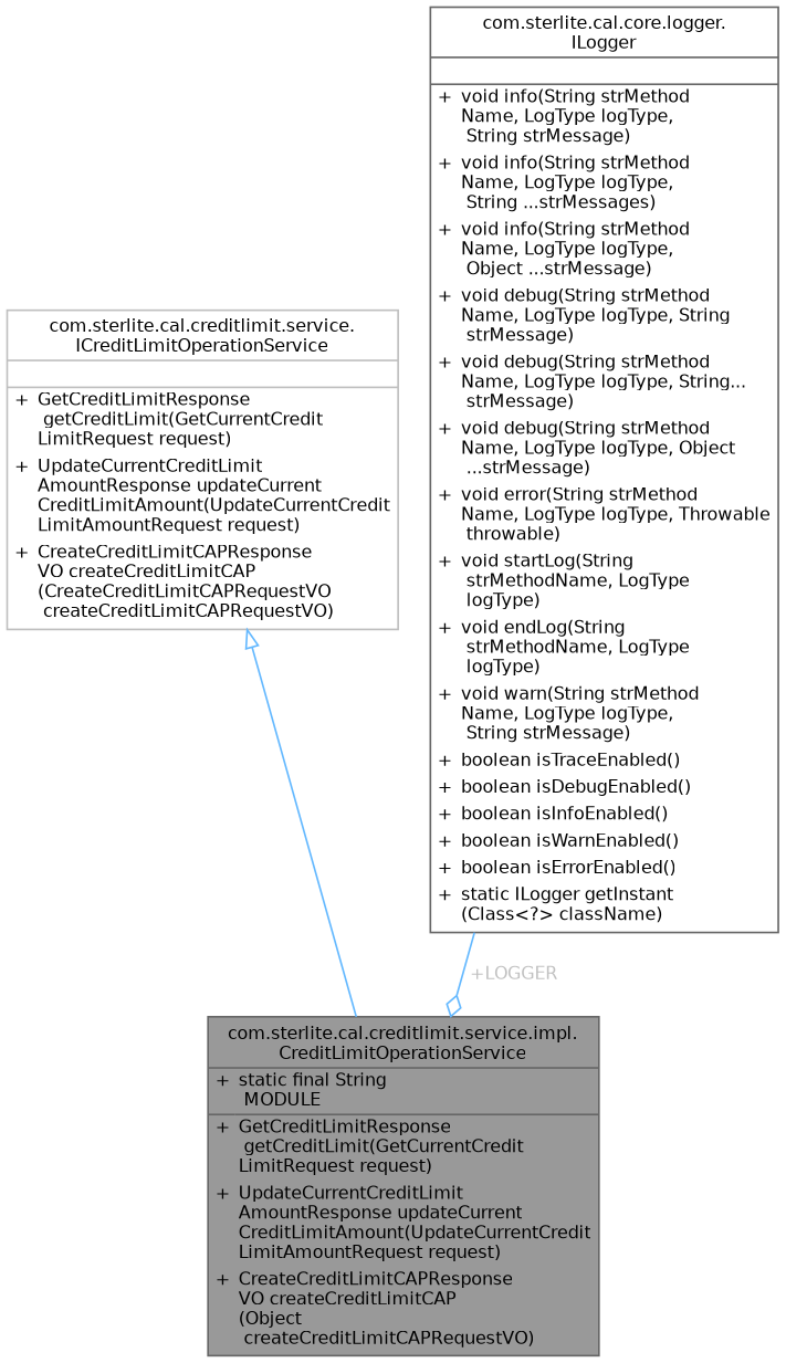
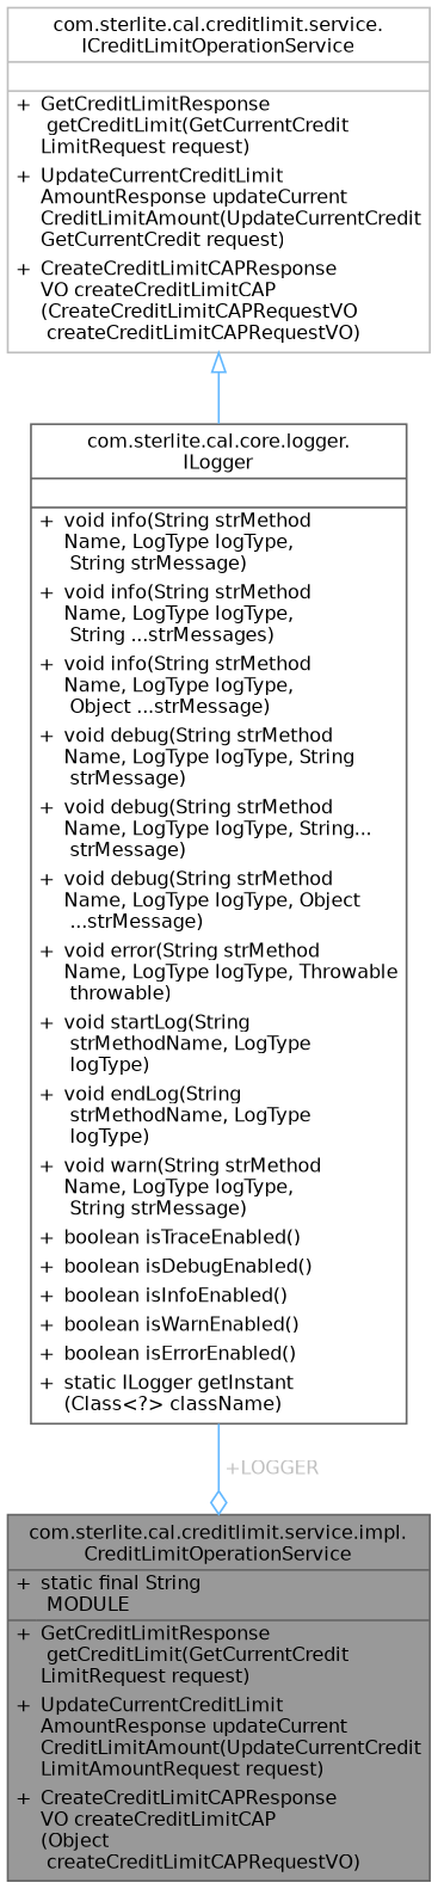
  digraph {
    node [color=gray40 fillcolor=white fontname=Helvetica fontsize=10 shape=plain style=filled]
    edge [color=steelblue1 fontname=Helvetica fontsize=10 labelfontname=Helvetica labelfontsize=10 style=solid]
    n1 [fillcolor=grey60 fontcolor=black height=0.2 label=<<TABLE CELLBORDER="0" BORDER="1"><TR><TD COLSPAN="2" CELLPADDING="1" CELLSPACING="0">com.sterlite.cal.creditlimit.service.impl.<BR ALIGN="LEFT"/>CreditLimitOperationService</TD></TR> <HR/> <TR><TD VALIGN="top" CELLPADDING="1" CELLSPACING="0">+</TD><TD VALIGN="top" ALIGN="LEFT" CELLPADDING="1" CELLSPACING="0">static final String<BR ALIGN="LEFT"/> MODULE<BR ALIGN="LEFT"/></TD></TR> <HR/> <TR><TD VALIGN="top" CELLPADDING="1" CELLSPACING="0">+</TD><TD VALIGN="top" ALIGN="LEFT" CELLPADDING="1" CELLSPACING="0">GetCreditLimitResponse<BR ALIGN="LEFT"/> getCreditLimit(GetCurrentCredit<BR ALIGN="LEFT"/>LimitRequest request)<BR ALIGN="LEFT"/></TD></TR> <TR><TD VALIGN="top" CELLPADDING="1" CELLSPACING="0">+</TD><TD VALIGN="top" ALIGN="LEFT" CELLPADDING="1" CELLSPACING="0">UpdateCurrentCreditLimit<BR ALIGN="LEFT"/>AmountResponse updateCurrent<BR ALIGN="LEFT"/>CreditLimitAmount(UpdateCurrentCredit<BR ALIGN="LEFT"/>LimitAmountRequest request)<BR ALIGN="LEFT"/></TD></TR> <TR><TD VALIGN="top" CELLPADDING="1" CELLSPACING="0">+</TD><TD VALIGN="top" ALIGN="LEFT" CELLPADDING="1" CELLSPACING="0">CreateCreditLimitCAPResponse<BR ALIGN="LEFT"/>VO createCreditLimitCAP<BR ALIGN="LEFT"/>(Object<BR ALIGN="LEFT"/> createCreditLimitCAPRequestVO)<BR ALIGN="LEFT"/></TD></TR> </TABLE>> width=0.4]
-   n2 [color=grey75 height=0.2 label=<<TABLE CELLBORDER="0" BORDER="1"><TR><TD COLSPAN="2" CELLPADDING="1" CELLSPACING="0">com.sterlite.cal.creditlimit.service.<BR ALIGN="LEFT"/>ICreditLimitOperationService</TD></TR> <HR/> <TR><TD COLSPAN="2" CELLPADDING="1" CELLSPACING="0">&nbsp;</TD></TR> <HR/> <TR><TD VALIGN="top" CELLPADDING="1" CELLSPACING="0">+</TD><TD VALIGN="top" ALIGN="LEFT" CELLPADDING="1" CELLSPACING="0">GetCreditLimitResponse<BR ALIGN="LEFT"/> getCreditLimit(GetCurrentCredit<BR ALIGN="LEFT"/>LimitRequest request)<BR ALIGN="LEFT"/></TD></TR> <TR><TD VALIGN="top" CELLPADDING="1" CELLSPACING="0">+</TD><TD VALIGN="top" ALIGN="LEFT" CELLPADDING="1" CELLSPACING="0">UpdateCurrentCreditLimit<BR ALIGN="LEFT"/>AmountResponse updateCurrent<BR ALIGN="LEFT"/>CreditLimitAmount(UpdateCurrentCredit<BR ALIGN="LEFT"/>LimitAmountRequest request)<BR ALIGN="LEFT"/></TD></TR> <TR><TD VALIGN="top" CELLPADDING="1" CELLSPACING="0">+</TD><TD VALIGN="top" ALIGN="LEFT" CELLPADDING="1" CELLSPACING="0">CreateCreditLimitCAPResponse<BR ALIGN="LEFT"/>VO createCreditLimitCAP<BR ALIGN="LEFT"/>(CreateCreditLimitCAPRequestVO<BR ALIGN="LEFT"/> createCreditLimitCAPRequestVO)<BR ALIGN="LEFT"/></TD></TR> </TABLE>> width=0.4]
+   n2 [color=grey75 height=0.2 label=<<TABLE CELLBORDER="0" BORDER="1"><TR><TD COLSPAN="2" CELLPADDING="1" CELLSPACING="0">com.sterlite.cal.creditlimit.service.<BR ALIGN="LEFT"/>ICreditLimitOperationService</TD></TR> <HR/> <TR><TD COLSPAN="2" CELLPADDING="1" CELLSPACING="0">&nbsp;</TD></TR> <HR/> <TR><TD VALIGN="top" CELLPADDING="1" CELLSPACING="0">+</TD><TD VALIGN="top" ALIGN="LEFT" CELLPADDING="1" CELLSPACING="0">GetCreditLimitResponse<BR ALIGN="LEFT"/> getCreditLimit(GetCurrentCredit<BR ALIGN="LEFT"/>LimitRequest request)<BR ALIGN="LEFT"/></TD></TR> <TR><TD VALIGN="top" CELLPADDING="1" CELLSPACING="0">+</TD><TD VALIGN="top" ALIGN="LEFT" CELLPADDING="1" CELLSPACING="0">UpdateCurrentCreditLimit<BR ALIGN="LEFT"/>AmountResponse updateCurrent<BR ALIGN="LEFT"/>CreditLimitAmount(UpdateCurrentCredit<BR ALIGN="LEFT"/>GetCurrentCredit request)<BR ALIGN="LEFT"/></TD></TR> <TR><TD VALIGN="top" CELLPADDING="1" CELLSPACING="0">+</TD><TD VALIGN="top" ALIGN="LEFT" CELLPADDING="1" CELLSPACING="0">CreateCreditLimitCAPResponse<BR ALIGN="LEFT"/>VO createCreditLimitCAP<BR ALIGN="LEFT"/>(CreateCreditLimitCAPRequestVO<BR ALIGN="LEFT"/> createCreditLimitCAPRequestVO)<BR ALIGN="LEFT"/></TD></TR> </TABLE>> width=0.4]
    n3 [height=0.2 label=<<TABLE CELLBORDER="0" BORDER="1"><TR><TD COLSPAN="2" CELLPADDING="1" CELLSPACING="0">com.sterlite.cal.core.logger.<BR ALIGN="LEFT"/>ILogger</TD></TR> <HR/> <TR><TD COLSPAN="2" CELLPADDING="1" CELLSPACING="0">&nbsp;</TD></TR> <HR/> <TR><TD VALIGN="top" CELLPADDING="1" CELLSPACING="0">+</TD><TD VALIGN="top" ALIGN="LEFT" CELLPADDING="1" CELLSPACING="0">void info(String strMethod<BR ALIGN="LEFT"/>Name, LogType logType,<BR ALIGN="LEFT"/> String strMessage)<BR ALIGN="LEFT"/></TD></TR> <TR><TD VALIGN="top" CELLPADDING="1" CELLSPACING="0">+</TD><TD VALIGN="top" ALIGN="LEFT" CELLPADDING="1" CELLSPACING="0">void info(String strMethod<BR ALIGN="LEFT"/>Name, LogType logType,<BR ALIGN="LEFT"/> String ...strMessages)<BR ALIGN="LEFT"/></TD></TR> <TR><TD VALIGN="top" CELLPADDING="1" CELLSPACING="0">+</TD><TD VALIGN="top" ALIGN="LEFT" CELLPADDING="1" CELLSPACING="0">void info(String strMethod<BR ALIGN="LEFT"/>Name, LogType logType,<BR ALIGN="LEFT"/> Object ...strMessage)<BR ALIGN="LEFT"/></TD></TR> <TR><TD VALIGN="top" CELLPADDING="1" CELLSPACING="0">+</TD><TD VALIGN="top" ALIGN="LEFT" CELLPADDING="1" CELLSPACING="0">void debug(String strMethod<BR ALIGN="LEFT"/>Name, LogType logType, String<BR ALIGN="LEFT"/> strMessage)<BR ALIGN="LEFT"/></TD></TR> <TR><TD VALIGN="top" CELLPADDING="1" CELLSPACING="0">+</TD><TD VALIGN="top" ALIGN="LEFT" CELLPADDING="1" CELLSPACING="0">void debug(String strMethod<BR ALIGN="LEFT"/>Name, LogType logType, String...<BR ALIGN="LEFT"/> strMessage)<BR ALIGN="LEFT"/></TD></TR> <TR><TD VALIGN="top" CELLPADDING="1" CELLSPACING="0">+</TD><TD VALIGN="top" ALIGN="LEFT" CELLPADDING="1" CELLSPACING="0">void debug(String strMethod<BR ALIGN="LEFT"/>Name, LogType logType, Object<BR ALIGN="LEFT"/> ...strMessage)<BR ALIGN="LEFT"/></TD></TR> <TR><TD VALIGN="top" CELLPADDING="1" CELLSPACING="0">+</TD><TD VALIGN="top" ALIGN="LEFT" CELLPADDING="1" CELLSPACING="0">void error(String strMethod<BR ALIGN="LEFT"/>Name, LogType logType, Throwable<BR ALIGN="LEFT"/> throwable)<BR ALIGN="LEFT"/></TD></TR> <TR><TD VALIGN="top" CELLPADDING="1" CELLSPACING="0">+</TD><TD VALIGN="top" ALIGN="LEFT" CELLPADDING="1" CELLSPACING="0">void startLog(String<BR ALIGN="LEFT"/> strMethodName, LogType<BR ALIGN="LEFT"/> logType)<BR ALIGN="LEFT"/></TD></TR> <TR><TD VALIGN="top" CELLPADDING="1" CELLSPACING="0">+</TD><TD VALIGN="top" ALIGN="LEFT" CELLPADDING="1" CELLSPACING="0">void endLog(String<BR ALIGN="LEFT"/> strMethodName, LogType<BR ALIGN="LEFT"/> logType)<BR ALIGN="LEFT"/></TD></TR> <TR><TD VALIGN="top" CELLPADDING="1" CELLSPACING="0">+</TD><TD VALIGN="top" ALIGN="LEFT" CELLPADDING="1" CELLSPACING="0">void warn(String strMethod<BR ALIGN="LEFT"/>Name, LogType logType,<BR ALIGN="LEFT"/> String strMessage)<BR ALIGN="LEFT"/></TD></TR> <TR><TD VALIGN="top" CELLPADDING="1" CELLSPACING="0">+</TD><TD VALIGN="top" ALIGN="LEFT" CELLPADDING="1" CELLSPACING="0">boolean isTraceEnabled()<BR ALIGN="LEFT"/></TD></TR> <TR><TD VALIGN="top" CELLPADDING="1" CELLSPACING="0">+</TD><TD VALIGN="top" ALIGN="LEFT" CELLPADDING="1" CELLSPACING="0">boolean isDebugEnabled()<BR ALIGN="LEFT"/></TD></TR> <TR><TD VALIGN="top" CELLPADDING="1" CELLSPACING="0">+</TD><TD VALIGN="top" ALIGN="LEFT" CELLPADDING="1" CELLSPACING="0">boolean isInfoEnabled()<BR ALIGN="LEFT"/></TD></TR> <TR><TD VALIGN="top" CELLPADDING="1" CELLSPACING="0">+</TD><TD VALIGN="top" ALIGN="LEFT" CELLPADDING="1" CELLSPACING="0">boolean isWarnEnabled()<BR ALIGN="LEFT"/></TD></TR> <TR><TD VALIGN="top" CELLPADDING="1" CELLSPACING="0">+</TD><TD VALIGN="top" ALIGN="LEFT" CELLPADDING="1" CELLSPACING="0">boolean isErrorEnabled()<BR ALIGN="LEFT"/></TD></TR> <TR><TD VALIGN="top" CELLPADDING="1" CELLSPACING="0">+</TD><TD VALIGN="top" ALIGN="LEFT" CELLPADDING="1" CELLSPACING="0">static ILogger getInstant<BR ALIGN="LEFT"/>(Class&lt;?&gt; className)<BR ALIGN="LEFT"/></TD></TR> </TABLE>> width=0.4]
-   n2 -> n1 [arrowtail=onormal dir=back]
+   n2 -> n3 [arrowtail=onormal dir=back]
    n3 -> n1 [arrowhead=odiamond fontcolor=grey label=" +LOGGER"]
  }
